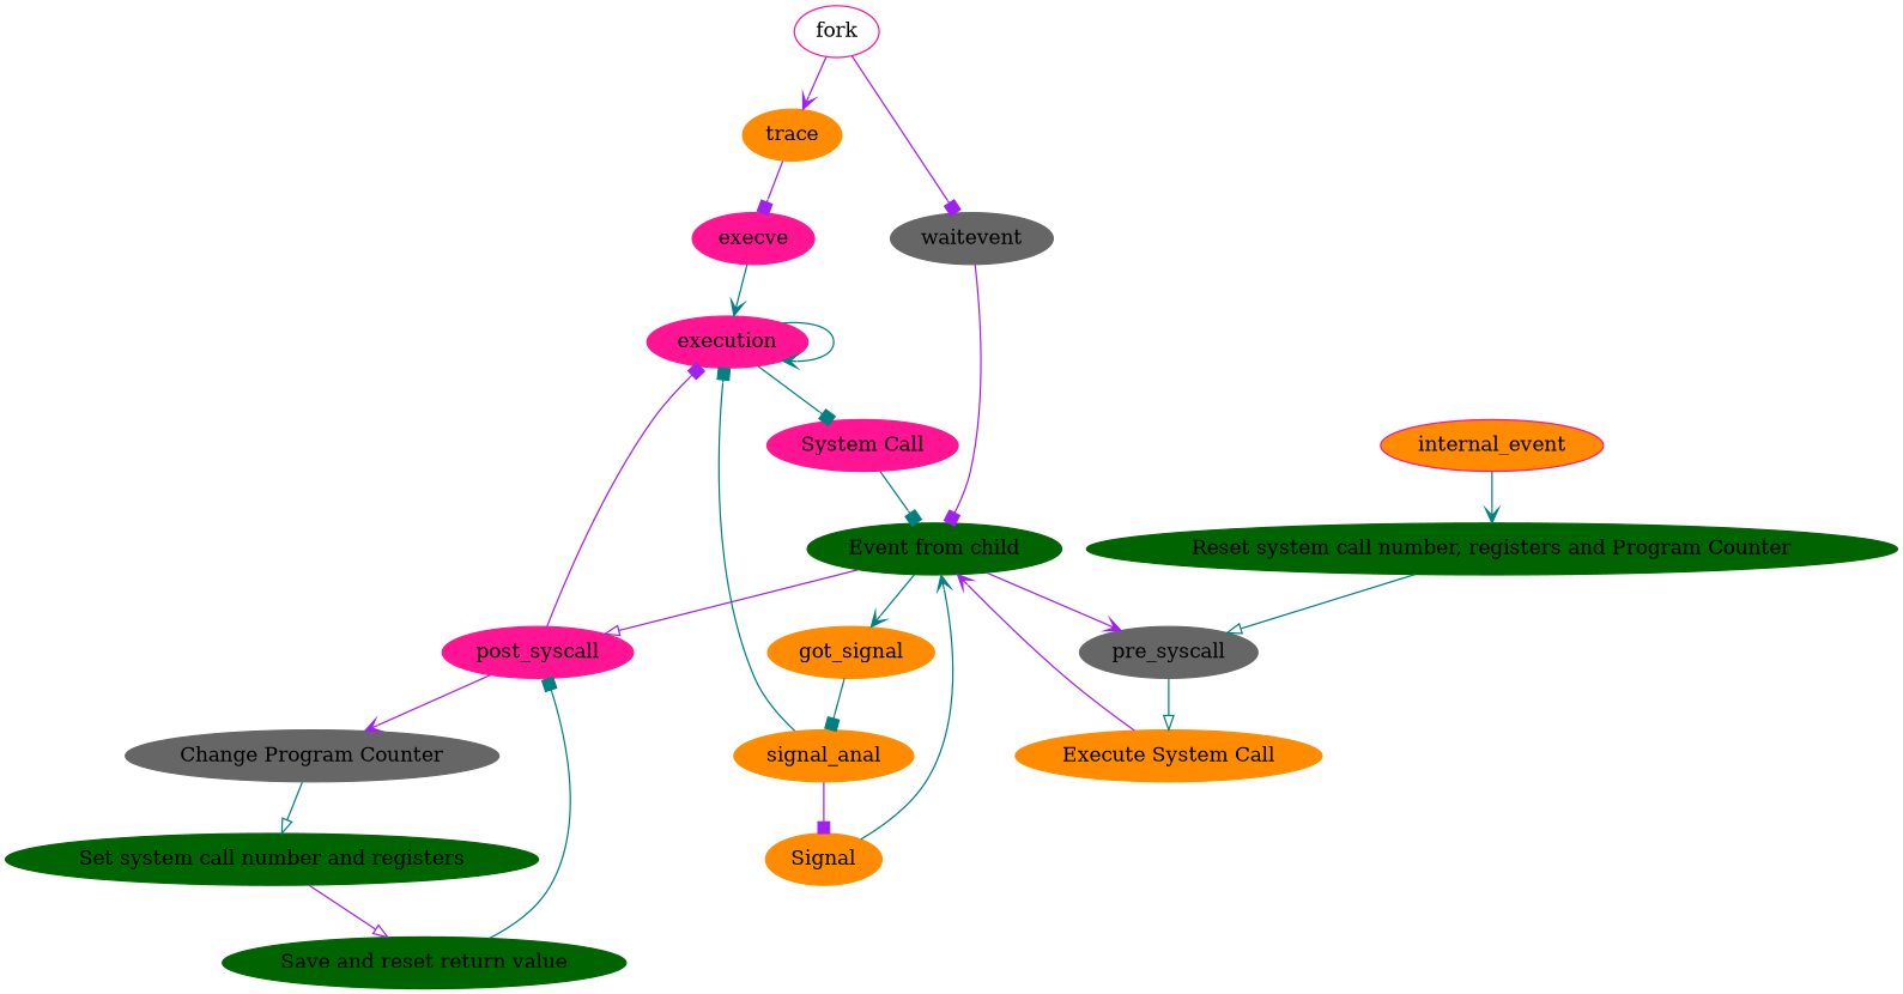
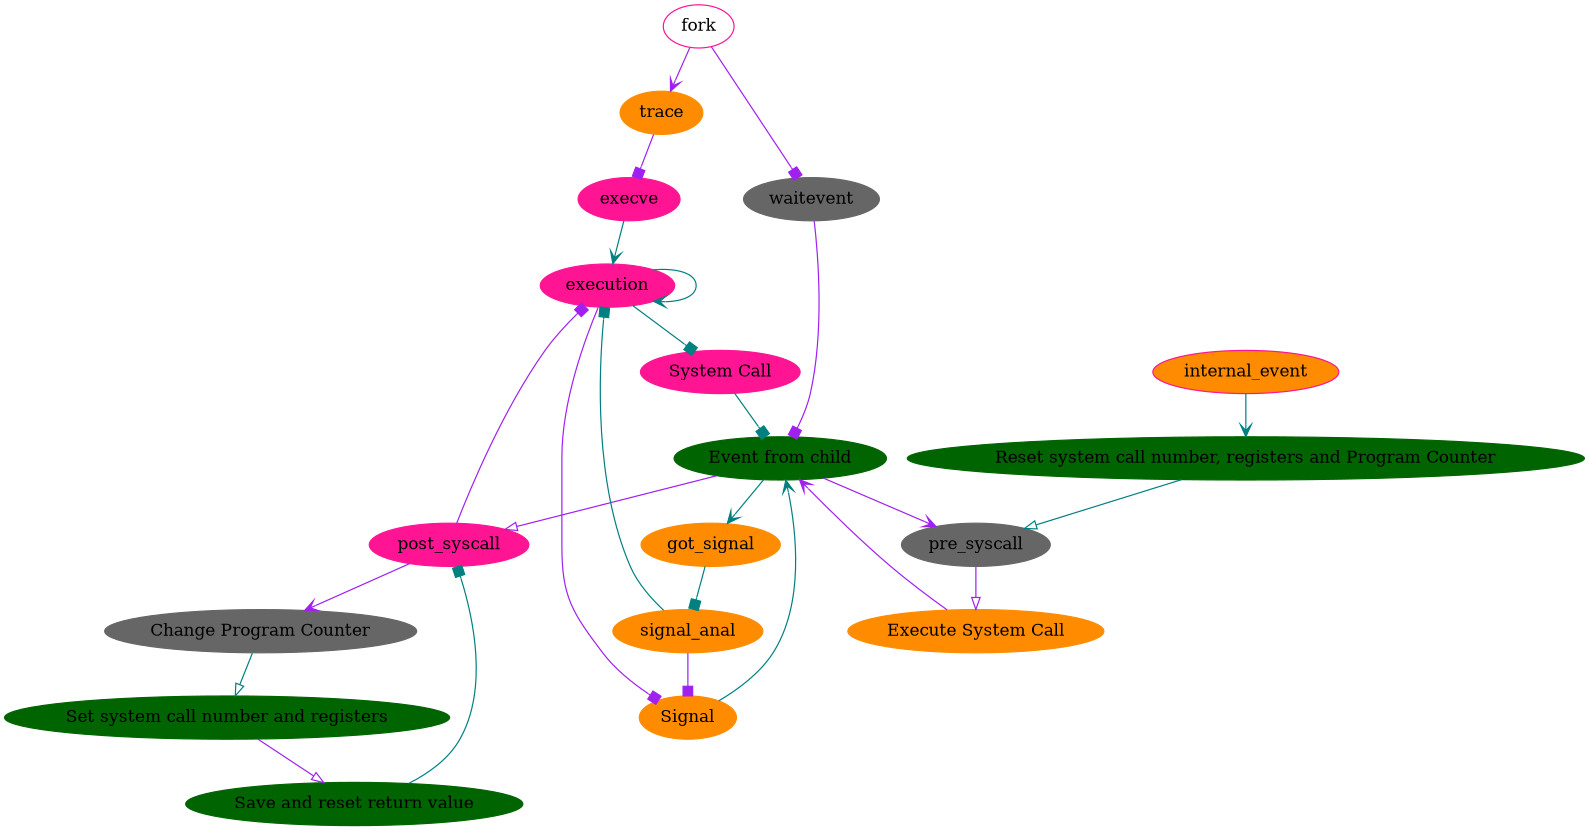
  digraph {
    node [color=deeppink style=filled]
    edge [arrowhead=box color=purple]
    trace [color=darkorange]
    execve
    execution
    n4 [label="System Call"]
    n5 [color=darkorange label=Signal]
    n6 [color=darkorange label="Execute System Call"]
    waitevent [color=gray40]
    n8 [color=darkgreen label="Event from child"]
    pre_syscall [color=gray40]
    post_syscall
    got_signal [color=darkorange]
    n12 [color=gray40 label="Change Program Counter"]
    signal_anal [color=darkorange]
    internal_event [fillcolor=darkorange]
    n15 [color=darkgreen label="Reset system call number, registers and Program Counter"]
    n16 [color=darkgreen label="Set system call number and registers"]
    n17 [color=darkgreen label="Save and reset return value"]
    fork [style=""]
    subgraph sub_1 {
      trace
      execve
      execution
      n4
      n5
      n6
    }
    subgraph sub_2 {
      color=grey
      style=filled
      waitevent
      n8
      pre_syscall
      post_syscall
      got_signal
      n12
      signal_anal
      internal_event
      n15
      n16
      n17
    }
    trace -> execve
    execve -> execution [arrowhead=vee color=teal]
    execution -> execution [arrowhead=vee color=teal]
    execution -> n4 [color=teal]
+   execution -> n5
    n4 -> n8 [color=teal]
    n5 -> n8 [arrowhead=vee color=teal]
    n6 -> n8 [arrowhead=vee]
    waitevent -> n8
    n8 -> pre_syscall [arrowhead=vee]
    n8 -> post_syscall [arrowhead=onormal]
    n8 -> got_signal [arrowhead=vee color=teal]
-   pre_syscall -> n6 [arrowhead=onormal color=teal]
+   pre_syscall -> n6 [arrowhead=onormal]
    post_syscall -> execution
    post_syscall -> n12 [arrowhead=vee]
    got_signal -> signal_anal [color=teal]
    n12 -> n16 [arrowhead=onormal color=teal]
    signal_anal -> execution [color=teal]
    signal_anal -> n5
    internal_event -> n15 [arrowhead=vee color=teal]
    n15 -> pre_syscall [arrowhead=onormal color=teal]
    n16 -> n17 [arrowhead=onormal]
    n17 -> post_syscall [color=teal]
    fork -> trace [arrowhead=vee]
    fork -> waitevent
  }
